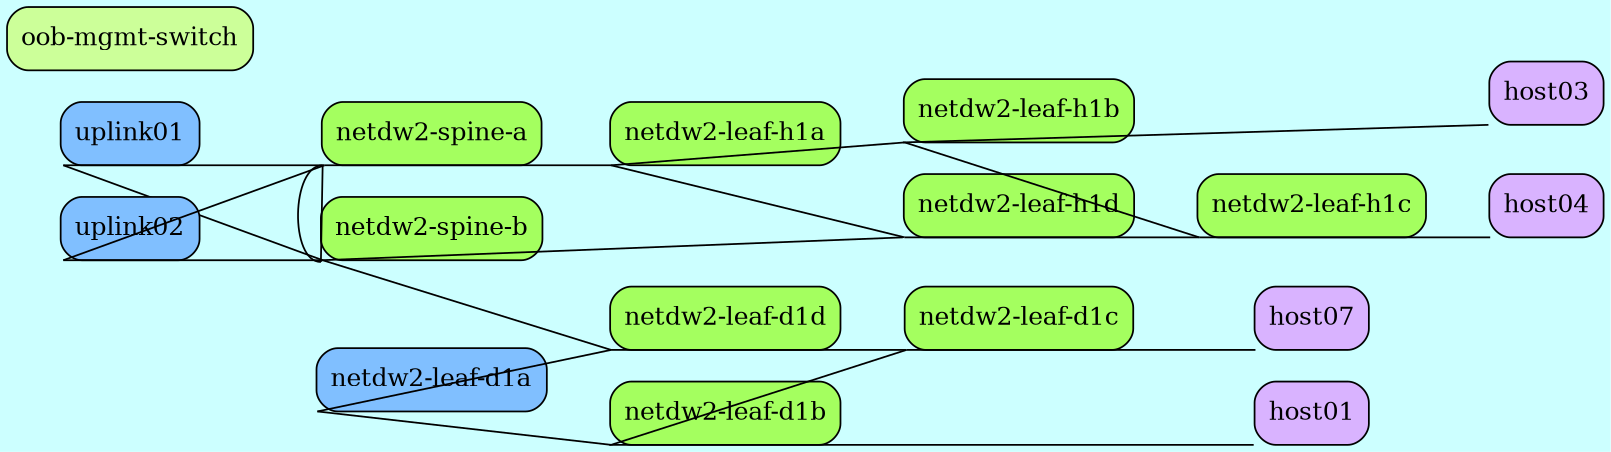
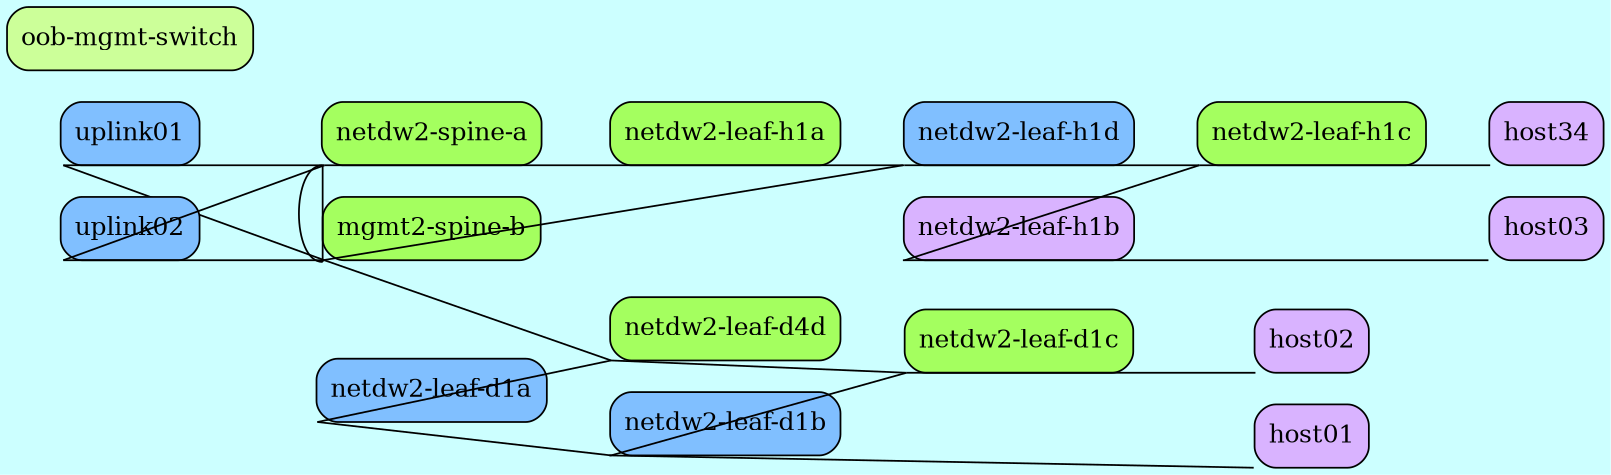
  graph {
    bgcolor="#CCFFFFFF"
    rankdir=LR
    splines=false
    node [config="./helper_scripts/extra_switch_config.sh" fillcolor="#99FF33C8" function=leaf shape=rectangle style="solid,rounded,filled" version="3.6.1"]
    edge [headport=swp49 tailport=swp1]
    uplink01 [fillcolor="#80bfff"]
    uplink02 [fillcolor="#80bfff"]
    "netdw2-spine-a" [function=spine version="3.6.2"]
-   "netdw2-spine-b" [function=spine version="3.6.2"]
+   "netdw2-spine-b" [function=spine version="3.6.2" label="mgmt2-spine-b"]
    host01 [fillcolor="#d9b3ff" version=""]
-   host02 [fillcolor="#d9b3ff" label=host07 version=""]
+   host02 [fillcolor="#d9b3ff" version=""]
    host03 [fillcolor="#d9b3ff" version=""]
-   host04 [fillcolor="#d9b3ff" version=""]
+   host04 [fillcolor="#d9b3ff" label=host34 version=""]
    "netdw2-leaf-h1a"
-   "netdw2-leaf-d1d" [version="3.6.2"]
-   "netdw2-leaf-h1d"
+   "netdw2-leaf-d1d" [version="3.6.2" label="netdw2-leaf-d4d"]
+   "netdw2-leaf-h1d" [fillcolor="#80bfff"]
    "oob-mgmt-switch" [config="./helper_scripts/oob_switch_config.sh" fillcolor="#ccff99" function="oob-switch"]
    "netdw2-leaf-d1a" [fillcolor="#80bfff" version="3.6.2"]
-   "netdw2-leaf-d1b" [version="3.6.2"]
-   "netdw2-leaf-h1b"
+   "netdw2-leaf-d1b" [fillcolor="#80bfff" version="3.6.2"]
+   "netdw2-leaf-h1b" [fillcolor="#d9b3ff"]
    "netdw2-leaf-d1c" [version="3.6.2"]
    "netdw2-leaf-h1c"
    subgraph sub_1 {
      rank=same
      uplink01
      uplink02
    }
    subgraph sub_2 {
      rank=same
      "netdw2-spine-a"
      "netdw2-spine-b"
    }
    subgraph sub_3 {
      rank=same
      host01
      host02
    }
    subgraph sub_4 {
      rank=same
      host03
      host04
    }
    uplink01 -- "netdw2-spine-a" [headport=swp47]
    uplink01 -- "netdw2-spine-b" [headport=swp47 tailport=swp2]
    uplink02 -- "netdw2-spine-a" [headport=swp48]
    uplink02 -- "netdw2-spine-b" [headport=swp48 tailport=swp2]
    "netdw2-spine-a" -- "netdw2-spine-b" [tailport=swp49]
    "netdw2-spine-a" -- "netdw2-spine-b" [headport=swp50 tailport=swp50]
    "netdw2-spine-a" -- "netdw2-leaf-h1a" [headport=swp52 tailport=swp2]
    "netdw2-spine-b" -- "netdw2-leaf-d1d" [headport=swp52]
    "netdw2-spine-b" -- "netdw2-leaf-h1d" [headport=swp52 tailport=swp2]
    "netdw2-leaf-h1a" -- "netdw2-leaf-h1d" [headport=swp50 tailport=swp50]
-   "netdw2-leaf-h1a" -- "netdw2-leaf-h1b" [tailport=swp49]
    "netdw2-leaf-d1d" -- "netdw2-leaf-d1c" [tailport=swp49]
    "netdw2-leaf-h1d" -- "netdw2-leaf-h1c" [tailport=swp49]
    "netdw2-leaf-d1a" -- "netdw2-leaf-d1d" [headport=swp50 tailport=swp50]
    "netdw2-leaf-d1a" -- "netdw2-leaf-d1b" [tailport=swp49]
    "netdw2-leaf-d1b" -- host01 [headport=swp1]
    "netdw2-leaf-d1b" -- "netdw2-leaf-d1c" [headport=swp50 tailport=swp50]
    "netdw2-leaf-h1b" -- host03 [headport=swp1]
    "netdw2-leaf-h1b" -- "netdw2-leaf-h1c" [headport=swp50 tailport=swp50]
    "netdw2-leaf-d1c" -- host02 [headport=swp1]
    "netdw2-leaf-h1c" -- host04 [headport=swp1]
  }
